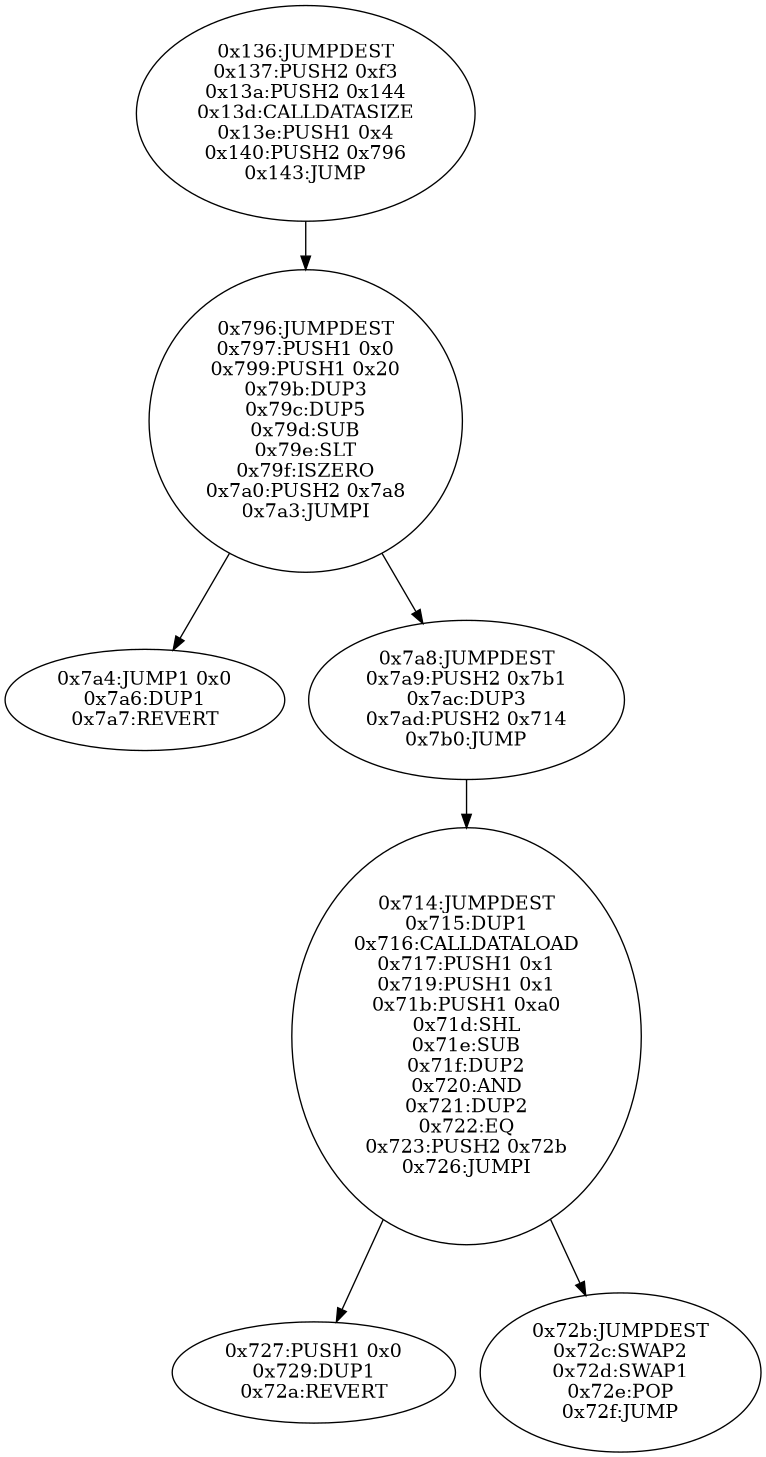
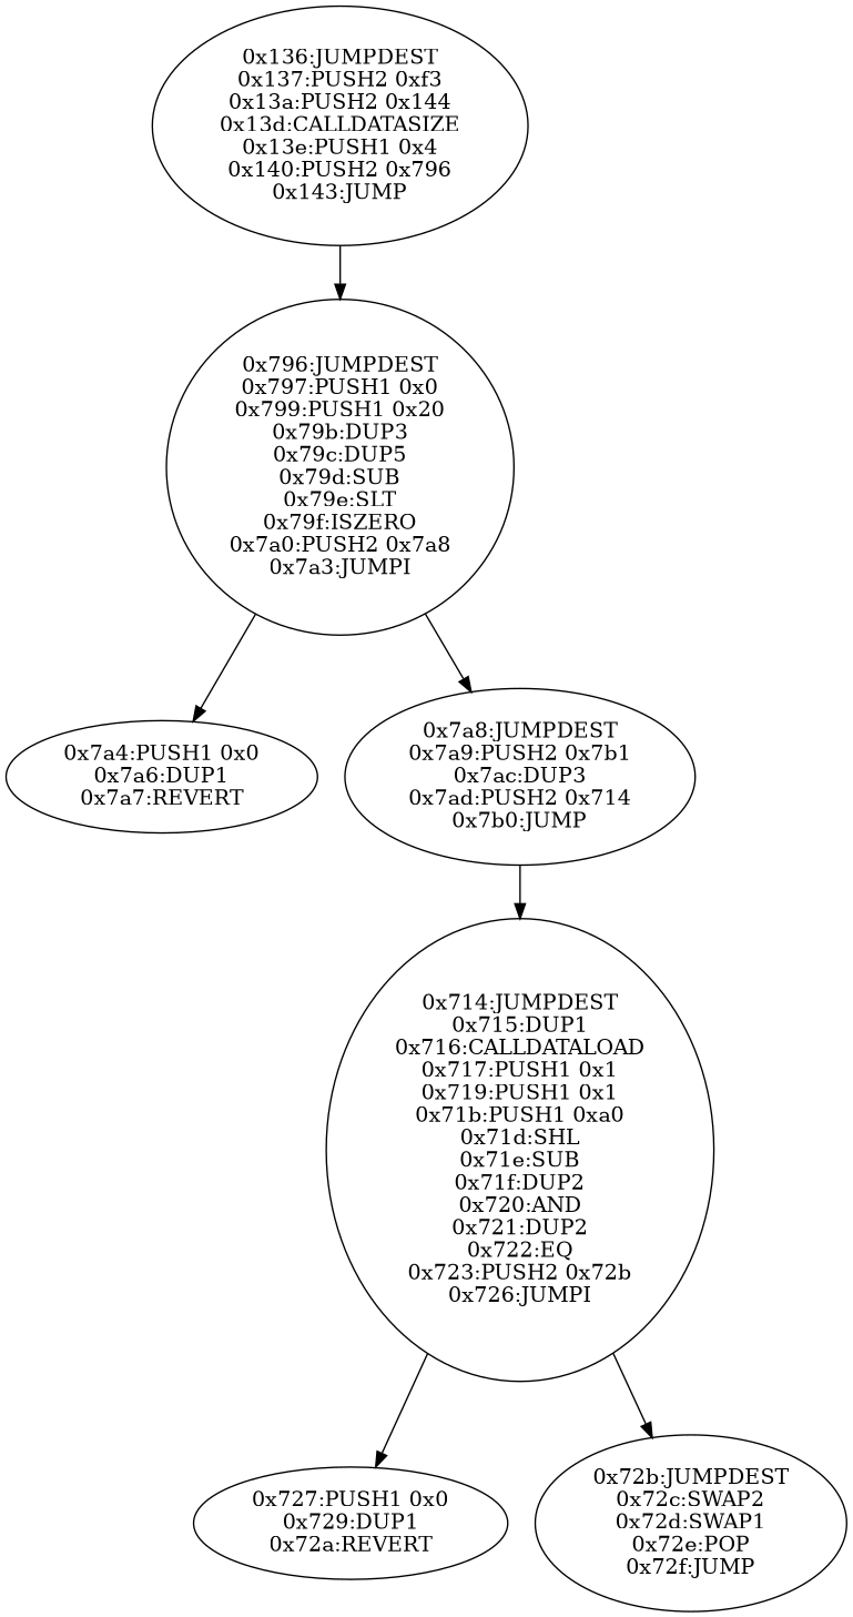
  digraph {
    n1 [label="0x136:JUMPDEST\n0x137:PUSH2 0xf3\n0x13a:PUSH2 0x144\n0x13d:CALLDATASIZE\n0x13e:PUSH1 0x4\n0x140:PUSH2 0x796\n0x143:JUMP"]
    n2 [label="0x796:JUMPDEST\n0x797:PUSH1 0x0\n0x799:PUSH1 0x20\n0x79b:DUP3\n0x79c:DUP5\n0x79d:SUB\n0x79e:SLT\n0x79f:ISZERO\n0x7a0:PUSH2 0x7a8\n0x7a3:JUMPI"]
-   n3 [label="0x7a4:JUMP1 0x0\n0x7a6:DUP1\n0x7a7:REVERT"]
+   n3 [label="0x7a4:PUSH1 0x0\n0x7a6:DUP1\n0x7a7:REVERT"]
    n4 [label="0x7a8:JUMPDEST\n0x7a9:PUSH2 0x7b1\n0x7ac:DUP3\n0x7ad:PUSH2 0x714\n0x7b0:JUMP"]
    n5 [label="0x714:JUMPDEST\n0x715:DUP1\n0x716:CALLDATALOAD\n0x717:PUSH1 0x1\n0x719:PUSH1 0x1\n0x71b:PUSH1 0xa0\n0x71d:SHL\n0x71e:SUB\n0x71f:DUP2\n0x720:AND\n0x721:DUP2\n0x722:EQ\n0x723:PUSH2 0x72b\n0x726:JUMPI"]
    n6 [label="0x727:PUSH1 0x0\n0x729:DUP1\n0x72a:REVERT"]
    n7 [label="0x72b:JUMPDEST\n0x72c:SWAP2\n0x72d:SWAP1\n0x72e:POP\n0x72f:JUMP"]
    n1 -> n2
    n2 -> n3
    n2 -> n4
    n4 -> n5
    n5 -> n6
    n5 -> n7
  }
